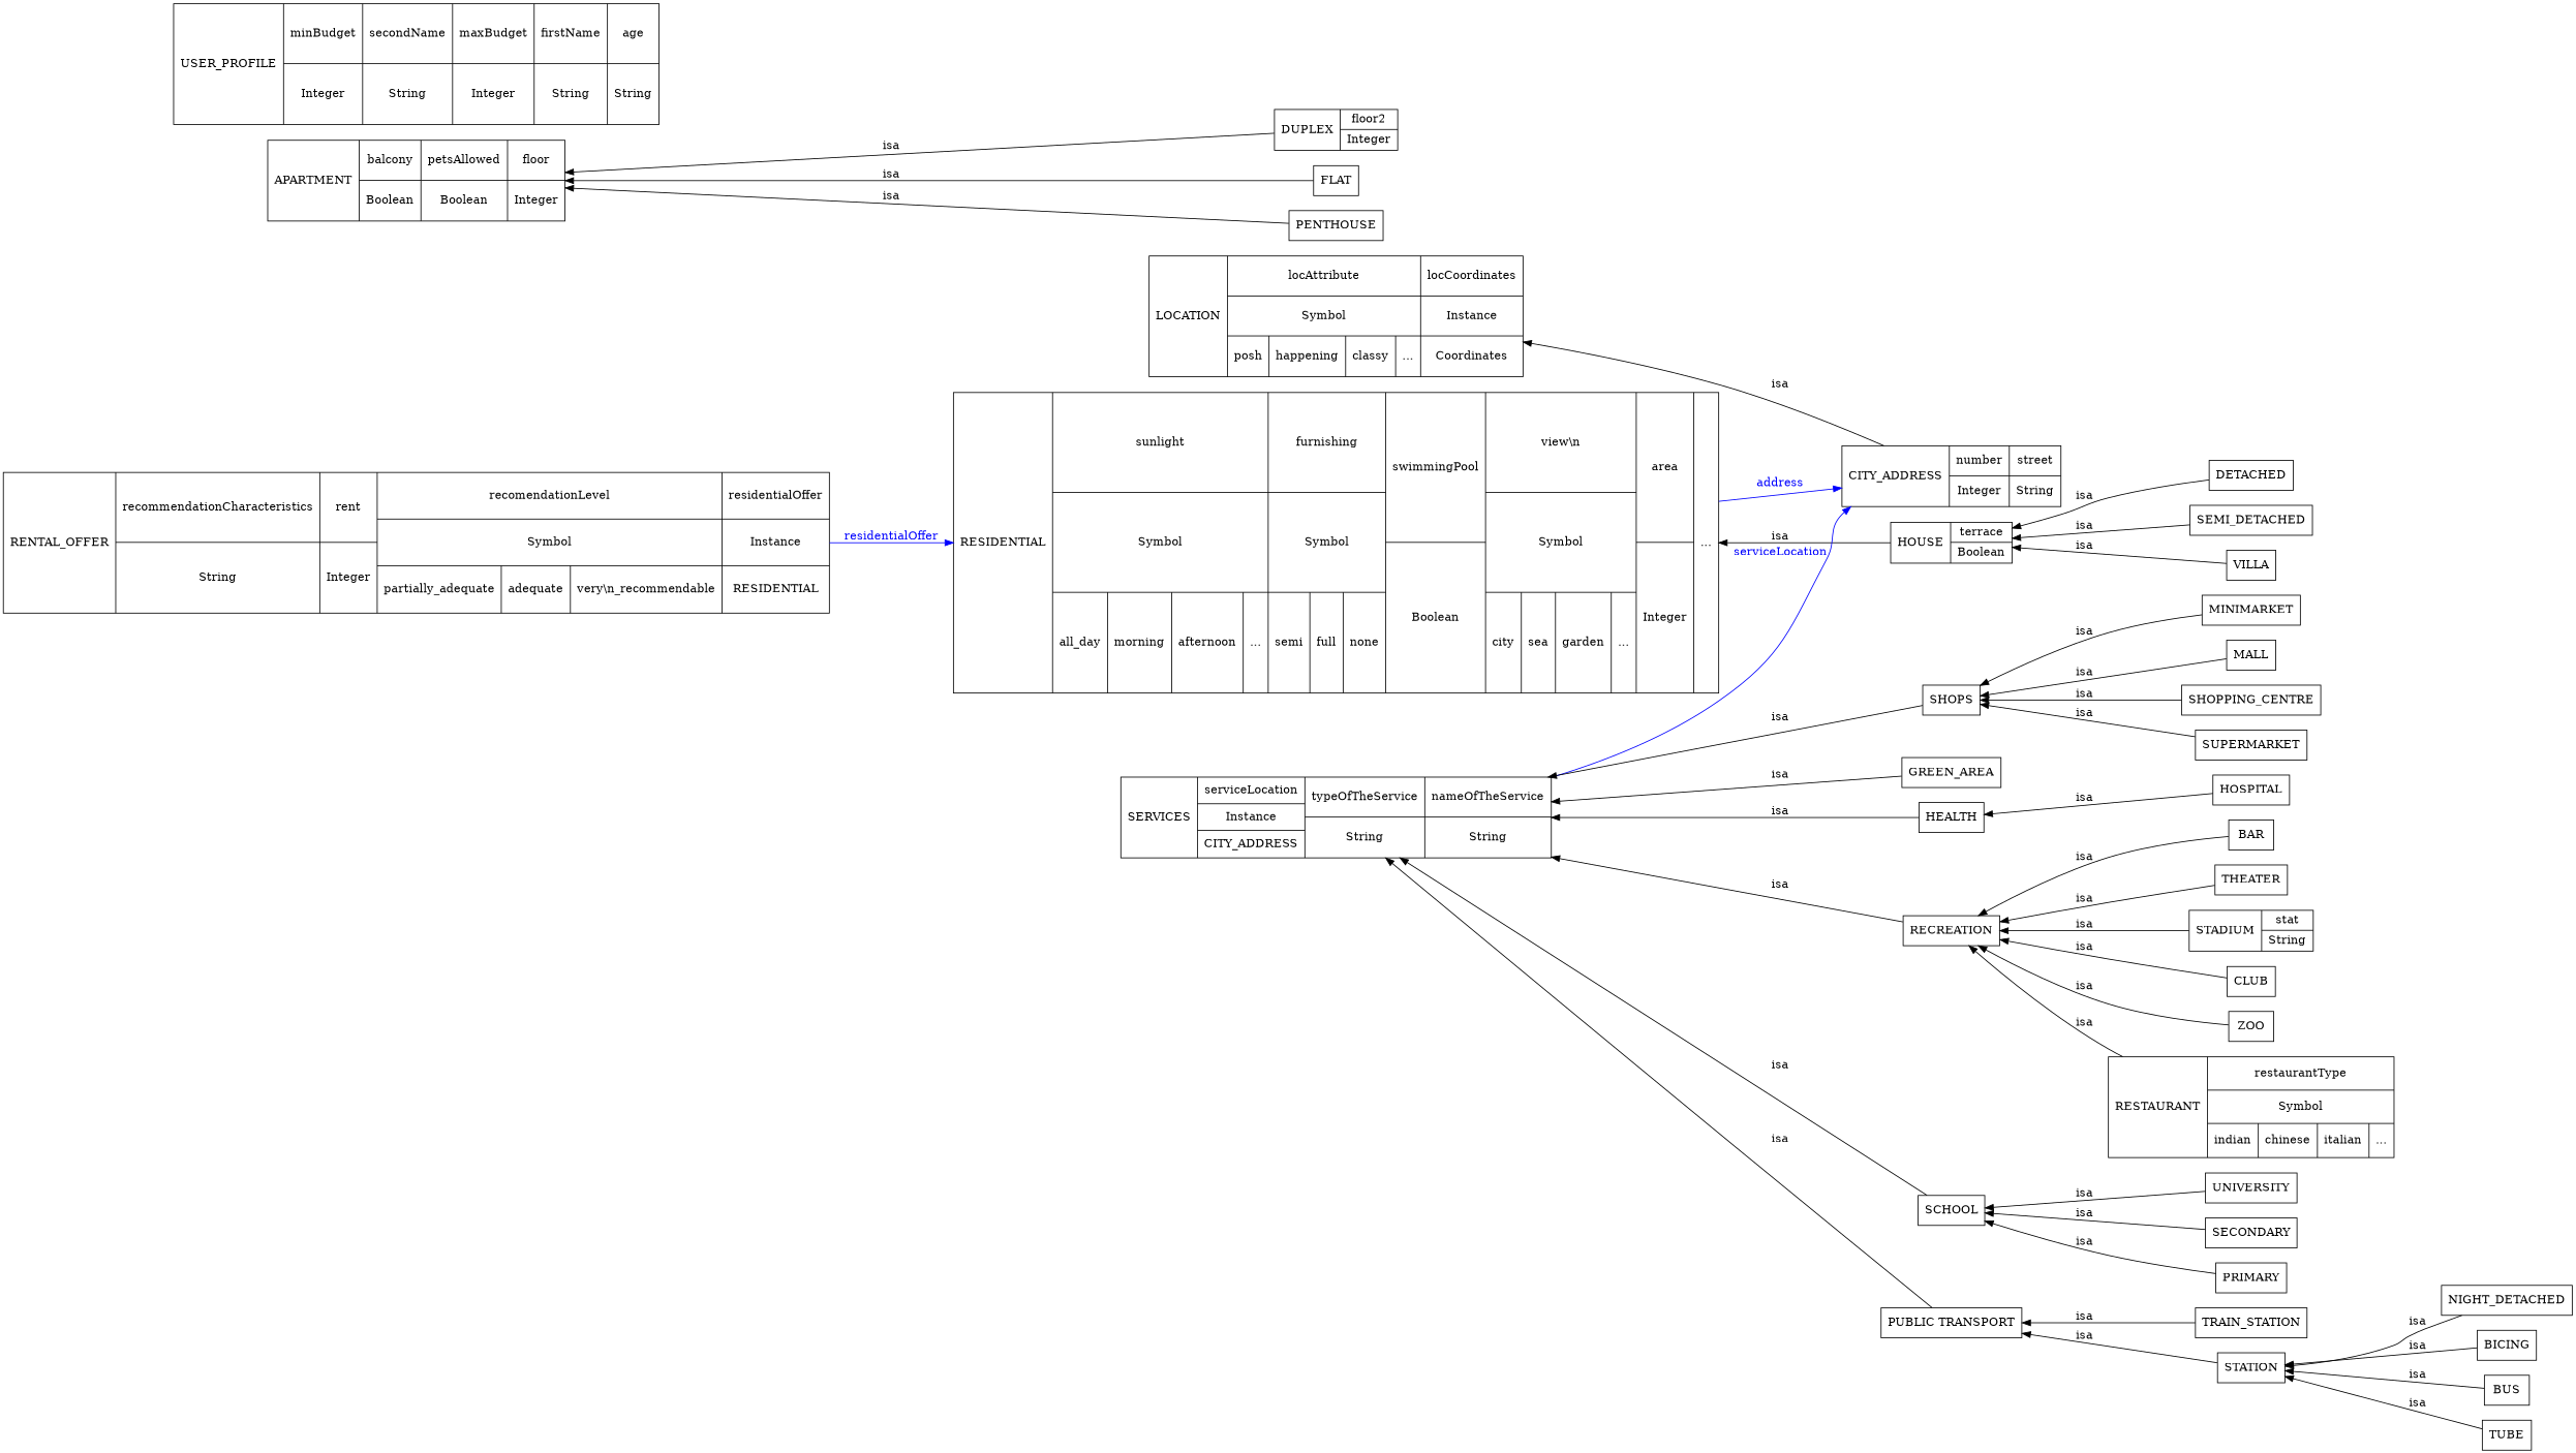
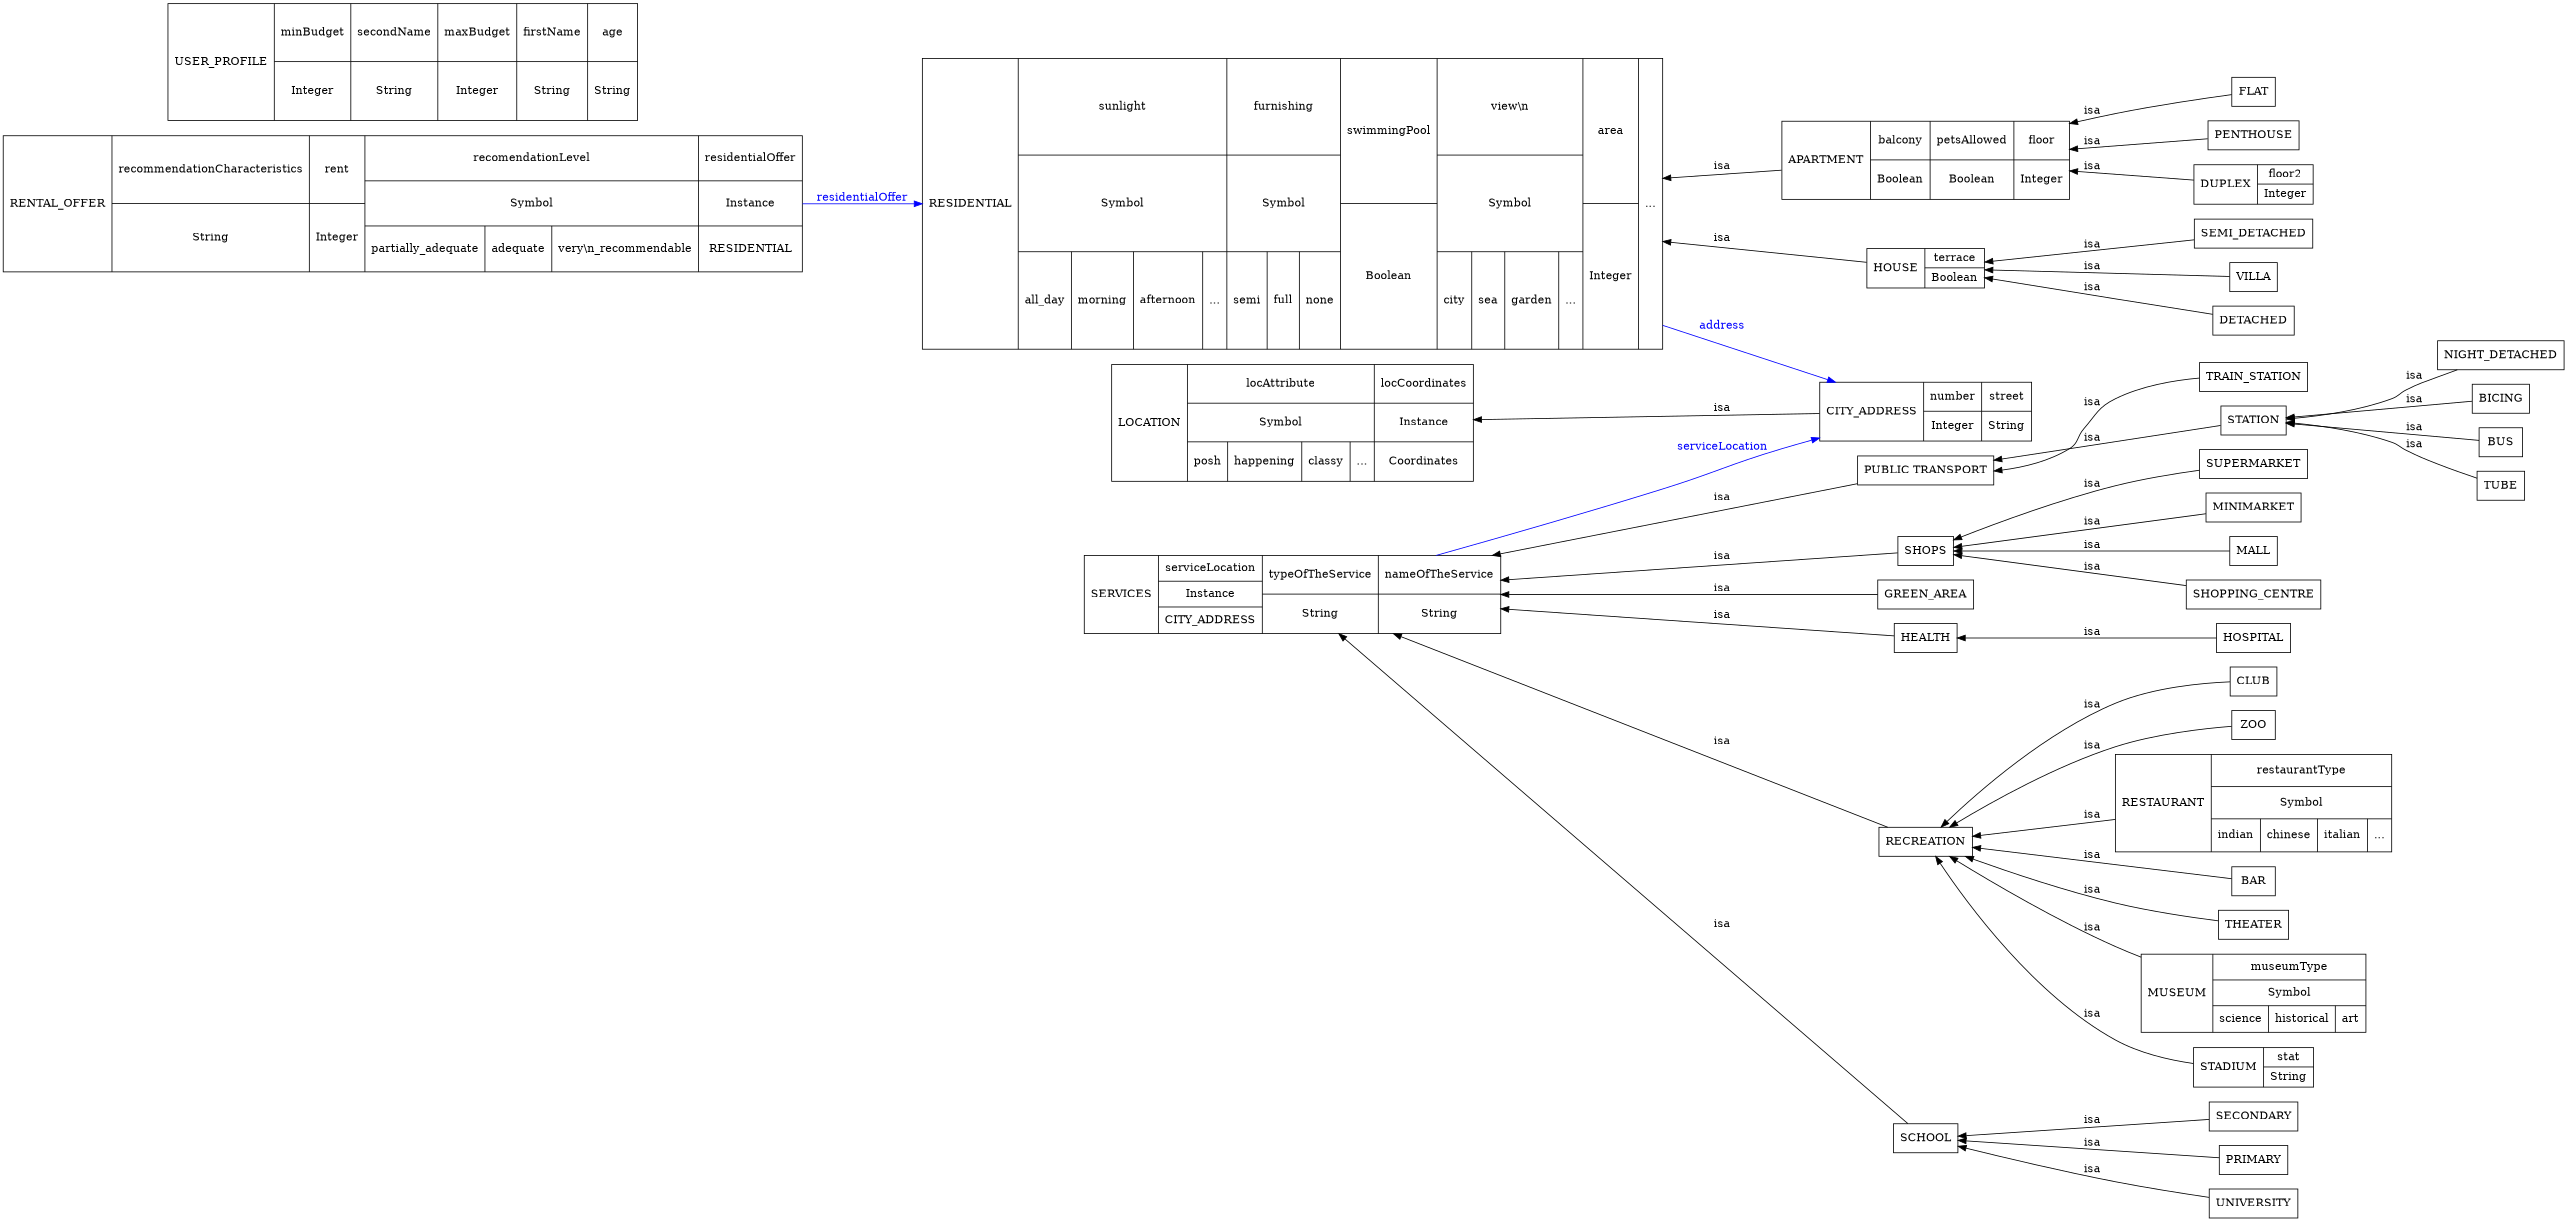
  digraph {
    rankdir=LR
    node [color="0.0,0.0,0.0" fontcolor="0.0,0.0,0.0" shape=box]
    edge [color="0.0,0.0,0.0" dir=back fontcolor="0.0,0.0,0.0"]
    n1 [height=1.0139 label="{CITY_ADDRESS|{number|Integer}|{street|String}}" shape=record width=1.6667]
    n2 [height=2.0139 label="{LOCATION|{locAttribute|Symbol|{posh|happening|classy|...}}|{locCoordinates|Instance|{Coordinates}}}" shape=record width=3.4444]
    n3 [height=1.6806 label="{RESTAURANT|{restaurantType|Symbol|{indian|chinese|italian|...}}}" shape=record width=3]
    n4 [height=0.5 label=RECREATION width=1.4444]
    n5 [height=0.5 label=BAR width=0.75]
    n6 [height=0.5 label=THEATER width=1.1111]
+   n7 [height=1.3472 label="{MUSEUM|{museumType|Symbol|{science|historical|art}}}" shape=record width=3.0278]
    n8 [height=0.68056 label="{STADIUM|{stat|String}}" shape=record width=1.1667]
    n9 [height=0.5 label=CLUB width=0.75]
    n10 [height=0.5 label=ZOO width=0.75]
    n11 [height=0.5 label=NIGHT_DETACHED width=1.3056]
    n12 [height=0.5 label=STATION width=1.0556]
    n13 [height=0.5 label=BICING width=0.88889]
    n14 [height=0.5 label=BUS width=0.75]
    n15 [height=0.5 label=TUBE width=0.75]
    n16 [height=0.5 label=PRIMARY width=1.1111]
    n17 [height=0.5 label=SCHOOL width=1]
    n18 [height=0.5 label=UNIVERSITY width=1.3611]
    n19 [height=0.5 label=SECONDARY width=1.4167]
    n20 [height=0.5 label=TRAIN_STATION width=1.75]
    n21 [height=0.5 label="PUBLIC TRANSPORT" width=2.1111]
    n22 [height=1.3472 label="{APARTMENT|{balcony|Boolean}|{petsAllowed|Boolean}|{floor|Integer}}" shape=record width=2.0556]
    n23 [height=0.68056 label="{DUPLEX|{floor2|Integer}}" shape=record width=1.4444]
    n24 [height=0.5 label=FLAT width=0.75]
    n25 [height=0.5 label=PENTHOUSE width=1.3611]
    n26 [height=5.0139 label="{RESIDENTIAL|{sunlight|Symbol|{all_day|morning|afternoon|...}}|{furnishing|Symbol|{semi|full|none}}|{swimmingPool|Boolean}|{view\\n|Symbol|{city|sea|garden|...}}|{area|Integer}|{...}}" shape=record width=2.6111]
    n27 [height=0.68056 label="{HOUSE|{terrace|Boolean}}" shape=record width=1.6111]
    n28 [height=0.5 label=DETACHED width=1.25]
    n29 [height=0.5 label=SEMI_DETACHED width=1.8056]
    n30 [height=0.5 label=VILLA width=0.77778]
    n31 [height=0.5 label=SHOPS width=0.83333]
    n32 [height=0.5 label=SHOPPING_CENTRE width=2.0556]
    n33 [height=0.5 label=SUPERMARKET width=1.6389]
    n34 [height=0.5 label=MINIMARKET width=1.4444]
    n35 [height=0.5 label=MALL width=0.75]
    n36 [height=1.3472 label="{SERVICES|{serviceLocation|Instance|{CITY_ADDRESS}}|{typeOfTheService|String}|{nameOfTheService|String}}" shape=record width=4]
    n37 [height=0.5 label=GREEN_AREA width=1.5]
    n38 [height=0.5 label=HEALTH width=0.97222]
    n39 [height=0.5 label=HOSPITAL width=1.1667]
    n40 [height=2.0139 label="{USER_PROFILE|{minBudget|Integer}|{secondName|String}|{maxBudget|Integer}|{firstName|String}|{age|String}}" shape=record width=1.9167]
    n41 [height=2.3472 label="{RENTAL_OFFER|{recommendationCharacteristics|String}|{rent|Integer}|{recomendationLevel|Symbol|{partially_adequate|adequate|very\\n_recommendable}}|{residentialOffer|Instance|{RESIDENTIAL}}}" shape=record width=4.5]
    n2 -> n1 [label=isa]
    n4 -> n3 [label=isa]
    n4 -> n5 [label=isa]
    n4 -> n6 [label=isa]
+   n4 -> n7 [label=isa]
    n4 -> n8 [label=isa]
    n4 -> n9 [label=isa]
    n4 -> n10 [label=isa]
    n12 -> n11 [label=isa]
    n12 -> n13 [label=isa]
    n12 -> n14 [label=isa]
    n12 -> n15 [label=isa]
    n17 -> n16 [label=isa]
    n17 -> n18 [label=isa]
    n17 -> n19 [label=isa]
    n21 -> n12 [label=isa]
    n21 -> n20 [label=isa]
    n22 -> n23 [label=isa]
    n22 -> n24 [label=isa]
    n22 -> n25 [label=isa]
    n26 -> n1 [color="0.6666667,1.0,1.0" fontcolor="0.6666667,1.0,1.0" label=address style=filled dir=""]
+   n26 -> n22 [label=isa]
    n26 -> n27 [label=isa]
    n27 -> n28 [label=isa]
    n27 -> n29 [label=isa]
    n27 -> n30 [label=isa]
    n31 -> n32 [label=isa]
    n31 -> n33 [label=isa]
    n31 -> n34 [label=isa]
    n31 -> n35 [label=isa]
    n36 -> n1 [color="0.6666667,1.0,1.0" fontcolor="0.6666667,1.0,1.0" label=serviceLocation style=filled dir=""]
    n36 -> n4 [label=isa]
    n36 -> n17 [label=isa]
    n36 -> n21 [label=isa]
    n36 -> n31 [label=isa]
    n36 -> n37 [label=isa]
    n36 -> n38 [label=isa]
    n38 -> n39 [label=isa]
    n41 -> n26 [color="0.6666667,1.0,1.0" fontcolor="0.6666667,1.0,1.0" label=residentialOffer style=solid dir=""]
  }
